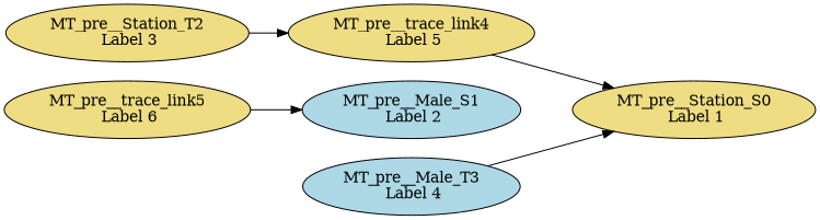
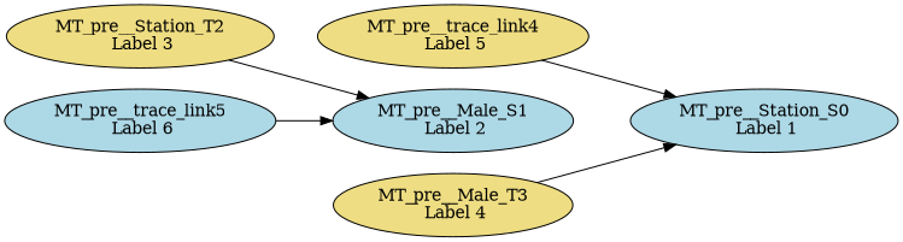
  digraph {
    rankdir=LR
    node [fillcolor=lightgoldenrod style=filled]
    "MT_pre__Station_T2\n Label 3"
    "MT_pre__trace_link4\n Label 5"
-   "MT_pre__Station_S0\n Label 1"
-   "MT_pre__Male_T3\n Label 4" [fillcolor=lightblue]
-   "MT_pre__trace_link5\n Label 6"
+   "MT_pre__Station_S0\n Label 1" [fillcolor=lightblue]
+   "MT_pre__Male_T3\n Label 4"
+   "MT_pre__trace_link5\n Label 6" [fillcolor=lightblue]
    "MT_pre__Male_S1\n Label 2" [fillcolor=lightblue]
-   "MT_pre__Station_T2\n Label 3" -> "MT_pre__trace_link4\n Label 5"
+   "MT_pre__Station_T2\n Label 3" -> "MT_pre__Male_S1\n Label 2"
    "MT_pre__trace_link4\n Label 5" -> "MT_pre__Station_S0\n Label 1"
    "MT_pre__Male_T3\n Label 4" -> "MT_pre__Station_S0\n Label 1"
    "MT_pre__trace_link5\n Label 6" -> "MT_pre__Male_S1\n Label 2"
  }
